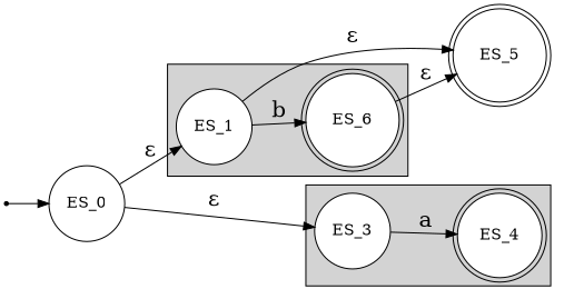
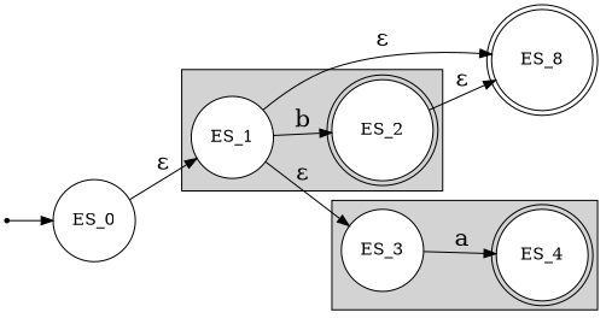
  digraph {
    rankdir=LR
    node [fillcolor=white shape=circle style=filled]
    edge [fontsize="20pt"]
    ES_1
-   ES_2 [shape=doublecircle label=ES_6]
+   ES_2 [shape=doublecircle]
    ES_3
    ES_4 [shape=doublecircle]
-   ES_5 [shape=doublecircle fillcolor="" style=""]
+   ES_5 [shape=doublecircle label=ES_8 fillcolor="" style=""]
    ES_0 [fillcolor="" style=""]
    start [shape=point fillcolor="" style=""]
    subgraph cluster_1 {
      bgcolor=lightgrey
      color=black
      ES_1
      ES_2
    }
    subgraph cluster_2 {
      bgcolor=lightgrey
      color=black
      ES_3
      ES_4
    }
    ES_1 -> ES_2 [label=b]
    ES_1 -> ES_5 [label="&epsilon;"]
    ES_2 -> ES_5 [label="&epsilon;"]
    ES_3 -> ES_4 [label=a]
    ES_0 -> ES_1 [label="&epsilon;"]
-   ES_0 -> ES_3 [label="&epsilon;"]
+   ES_1 -> ES_3 [label="&epsilon;"]
    start -> ES_0 [fontsize=""]
  }
